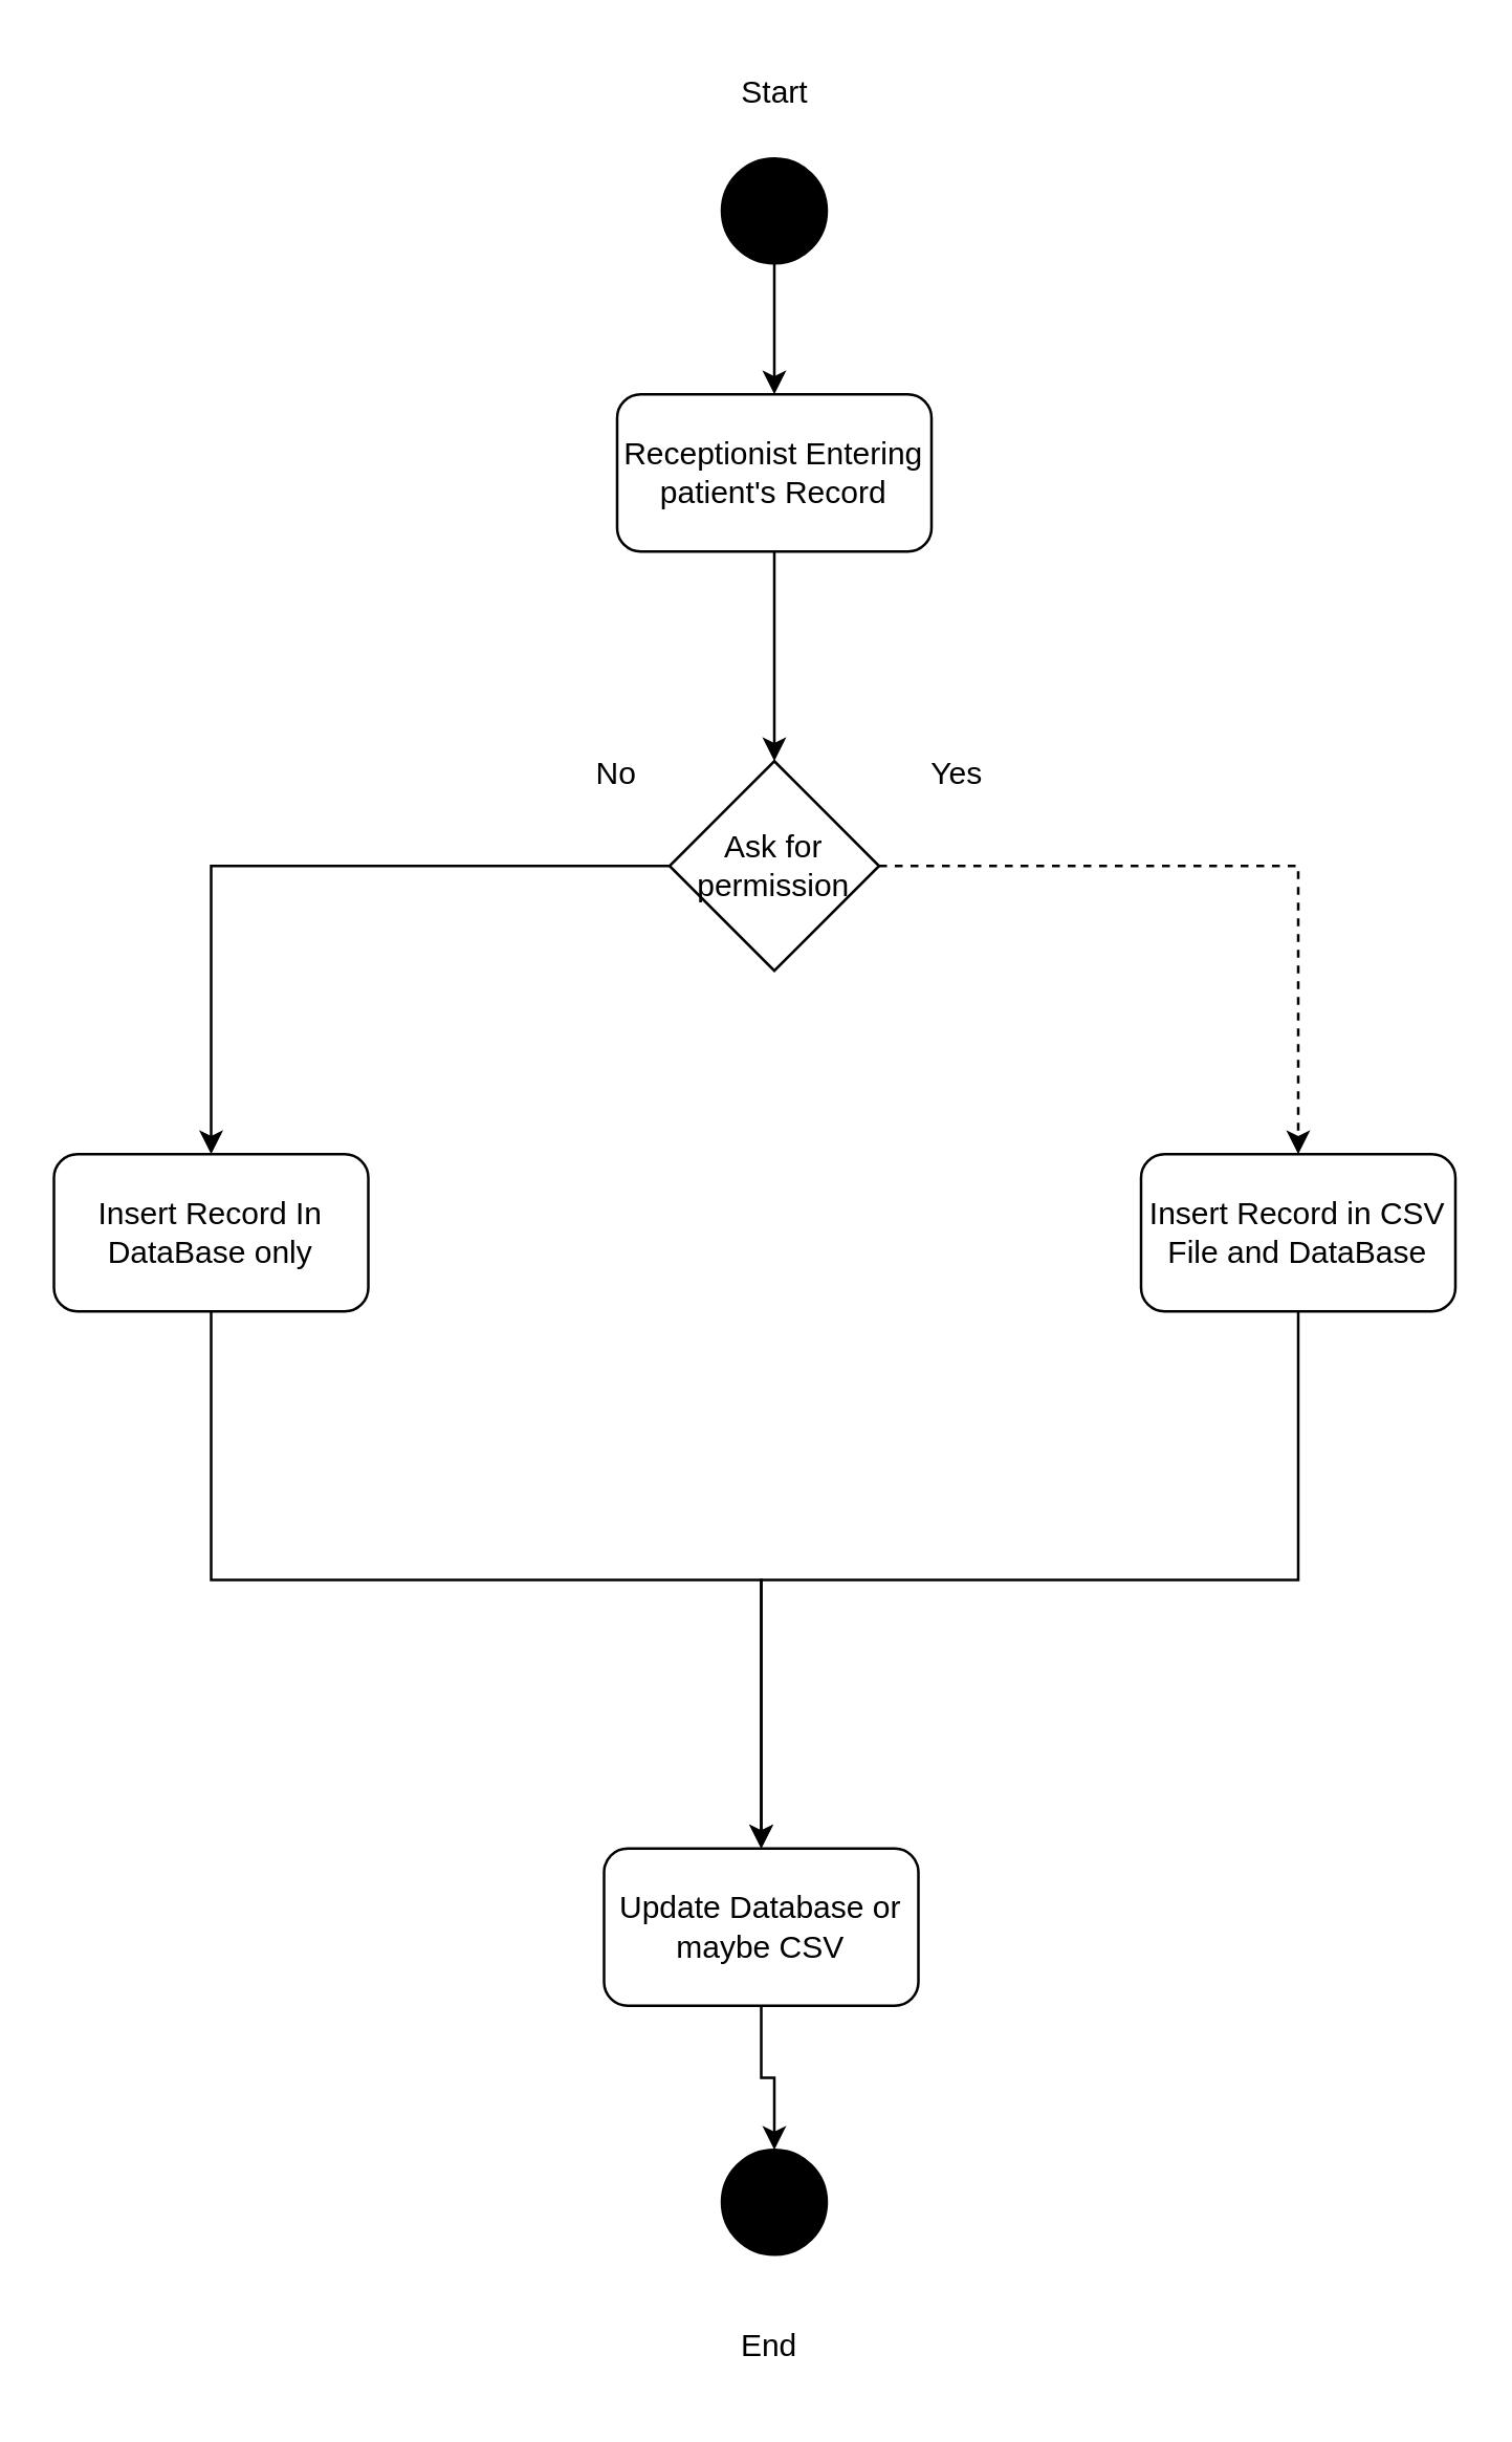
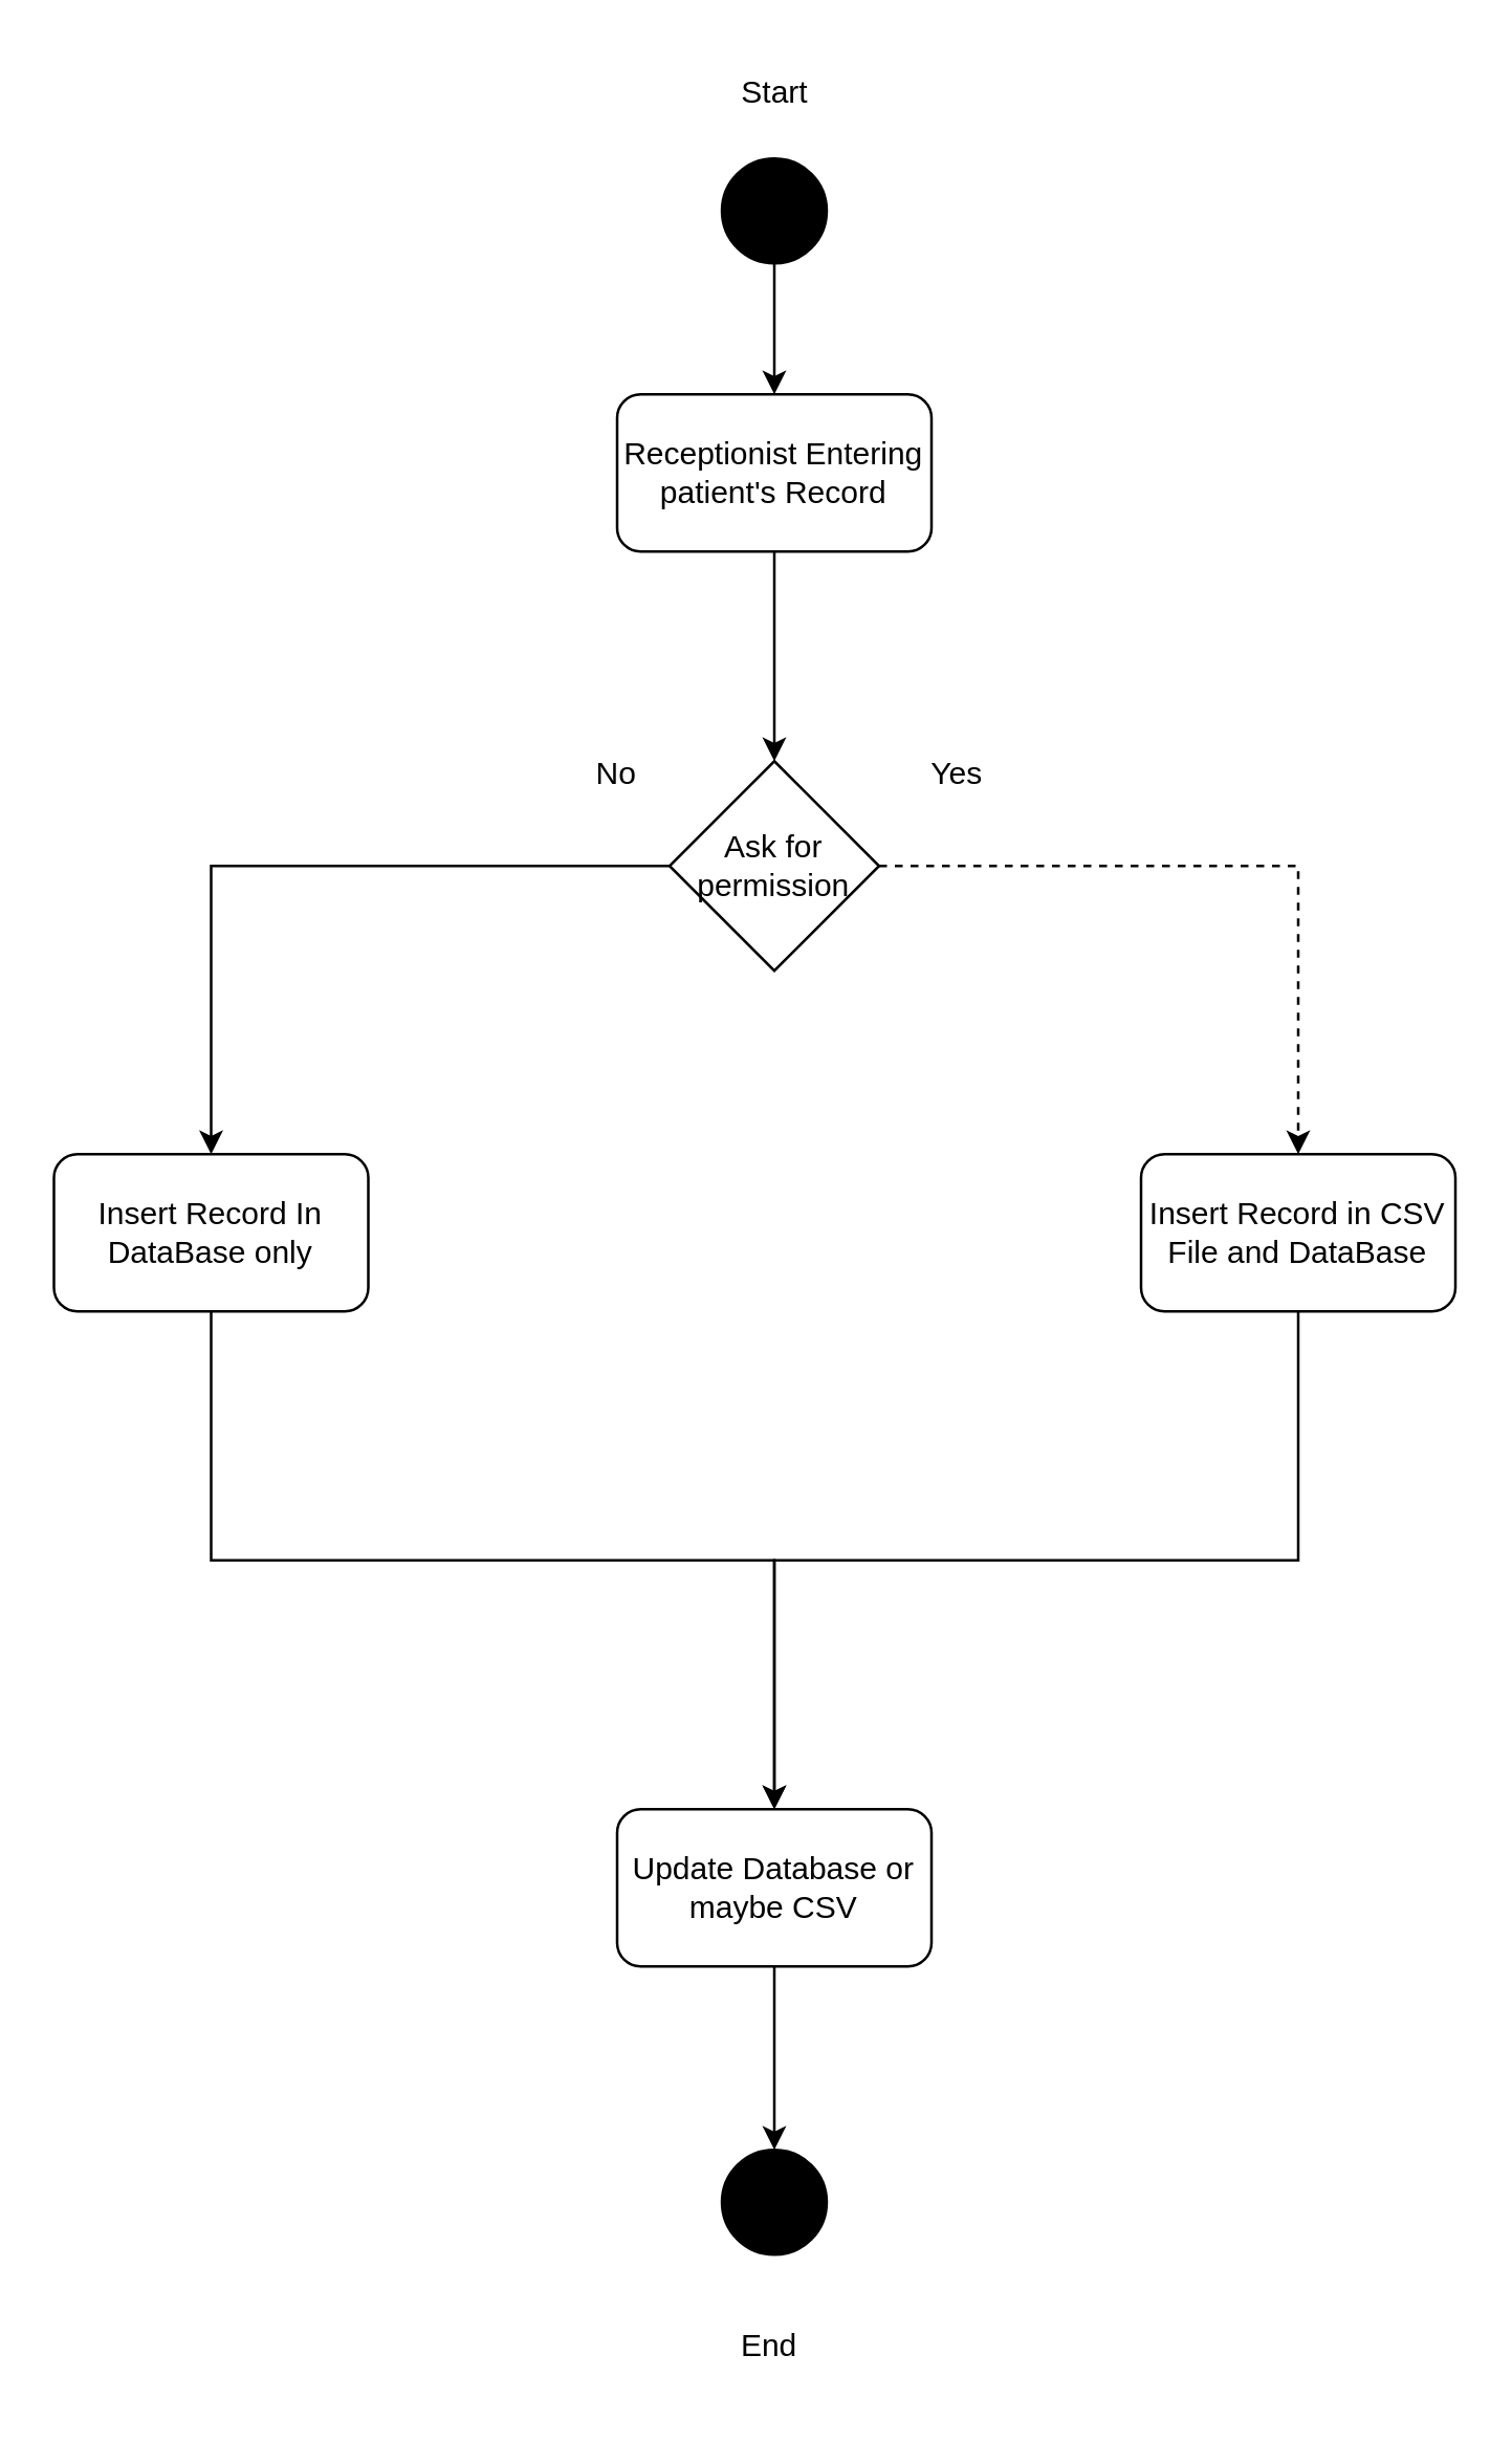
  <mxCell id="0" />
  <mxCell id="1" parent="0" />
  <mxCell id="2" style="edgeStyle=orthogonalEdgeStyle;rounded=0;orthogonalLoop=1;jettySize=auto;html=1;" edge="1" parent="1" source="3" target="5"><mxGeometry relative="1" as="geometry" /></mxCell>
  <mxCell id="3" value="" style="ellipse;whiteSpace=wrap;html=1;aspect=fixed;fillColor=#000000;" vertex="1" parent="1"><mxGeometry x="275" y="60" width="40" height="40" as="geometry" /></mxCell>
  <mxCell id="4" style="edgeStyle=orthogonalEdgeStyle;rounded=0;orthogonalLoop=1;jettySize=auto;html=1;entryX=0.5;entryY=0;entryDx=0;entryDy=0;" edge="1" parent="1" source="5"><mxGeometry relative="1" as="geometry"><mxPoint x="295" y="290" as="targetPoint" /></mxGeometry></mxCell>
  <mxCell id="5" value="Receptionist Entering patient's Record" style="rounded=1;whiteSpace=wrap;html=1;fillColor=#FFFFFF;strokeColor=#000000;" vertex="1" parent="1"><mxGeometry x="235" y="150" width="120" height="60" as="geometry" /></mxCell>
  <mxCell id="6" value="Start" style="text;html=1;align=center;verticalAlign=middle;resizable=0;points=[];autosize=1;strokeColor=none;fillColor=none;" vertex="1" parent="1"><mxGeometry x="270" y="20" width="50" height="30" as="geometry" /></mxCell>
  <mxCell id="7" style="edgeStyle=orthogonalEdgeStyle;rounded=0;orthogonalLoop=1;jettySize=auto;html=1;exitX=0.5;exitY=1;exitDx=0;exitDy=0;" edge="1" parent="1" source="8" target="12"><mxGeometry relative="1" as="geometry" /></mxCell>
  <mxCell id="8" value="Insert Record In DataBase only" style="rounded=1;whiteSpace=wrap;html=1;strokeColor=#000000;fillColor=#FFFFFF;" vertex="1" parent="1"><mxGeometry x="20" y="440" width="120" height="60" as="geometry" /></mxCell>
  <mxCell id="9" style="edgeStyle=orthogonalEdgeStyle;rounded=0;orthogonalLoop=1;jettySize=auto;html=1;entryX=0.5;entryY=0;entryDx=0;entryDy=0;exitX=0.5;exitY=1;exitDx=0;exitDy=0;" edge="1" parent="1" source="10" target="12"><mxGeometry relative="1" as="geometry" /></mxCell>
  <mxCell id="10" value="Insert Record in CSV File and DataBase" style="rounded=1;whiteSpace=wrap;html=1;strokeColor=#000000;fillColor=#FFFFFF;" vertex="1" parent="1"><mxGeometry x="435" y="440" width="120" height="60" as="geometry" /></mxCell>
  <mxCell id="11" style="edgeStyle=orthogonalEdgeStyle;rounded=0;orthogonalLoop=1;jettySize=auto;html=1;" edge="1" parent="1" source="12" target="13"><mxGeometry relative="1" as="geometry" /></mxCell>
- <mxCell id="12" value="Update Database or maybe CSV" style="rounded=1;whiteSpace=wrap;html=1;strokeColor=#000000;fillColor=#FFFFFF;" vertex="1" parent="1"><mxGeometry x="230" y="705" width="120" height="60" as="geometry" /></mxCell>
+ <mxCell id="12" value="Update Database or maybe CSV" style="rounded=1;whiteSpace=wrap;html=1;strokeColor=#000000;fillColor=#FFFFFF;" vertex="1" parent="1"><mxGeometry x="235" y="690" width="120" height="60" as="geometry" /></mxCell>
  <mxCell id="13" value="" style="ellipse;whiteSpace=wrap;html=1;aspect=fixed;strokeColor=#000000;fillColor=#000000;" vertex="1" parent="1"><mxGeometry x="275" y="820" width="40" height="40" as="geometry" /></mxCell>
  <mxCell id="14" style="edgeStyle=orthogonalEdgeStyle;rounded=0;orthogonalLoop=1;jettySize=auto;html=1;exitX=0;exitY=0.5;exitDx=0;exitDy=0;entryX=0.5;entryY=0;entryDx=0;entryDy=0;" edge="1" parent="1" source="16" target="8"><mxGeometry relative="1" as="geometry" /></mxCell>
  <mxCell id="15" style="edgeStyle=orthogonalEdgeStyle;rounded=0;orthogonalLoop=1;jettySize=auto;html=1;dashed=1;" edge="1" parent="1" source="16" target="10"><mxGeometry relative="1" as="geometry" /></mxCell>
  <mxCell id="16" value="Ask for permission" style="rhombus;whiteSpace=wrap;html=1;strokeColor=#000000;fillColor=#FFFFFF;" vertex="1" parent="1"><mxGeometry x="255" y="290" width="80" height="80" as="geometry" /></mxCell>
  <mxCell id="17" value="Yes" style="text;html=1;strokeColor=none;fillColor=none;align=center;verticalAlign=middle;whiteSpace=wrap;rounded=0;" vertex="1" parent="1"><mxGeometry x="335" y="280" width="60" height="30" as="geometry" /></mxCell>
  <mxCell id="18" value="No" style="text;html=1;strokeColor=none;fillColor=none;align=center;verticalAlign=middle;whiteSpace=wrap;rounded=0;" vertex="1" parent="1"><mxGeometry x="205" y="280" width="60" height="30" as="geometry" /></mxCell>
  <mxCell id="19" value="End&amp;nbsp;" style="text;html=1;strokeColor=none;fillColor=none;align=center;verticalAlign=middle;whiteSpace=wrap;rounded=0;" vertex="1" parent="1"><mxGeometry x="265" y="880" width="60" height="30" as="geometry" /></mxCell>
